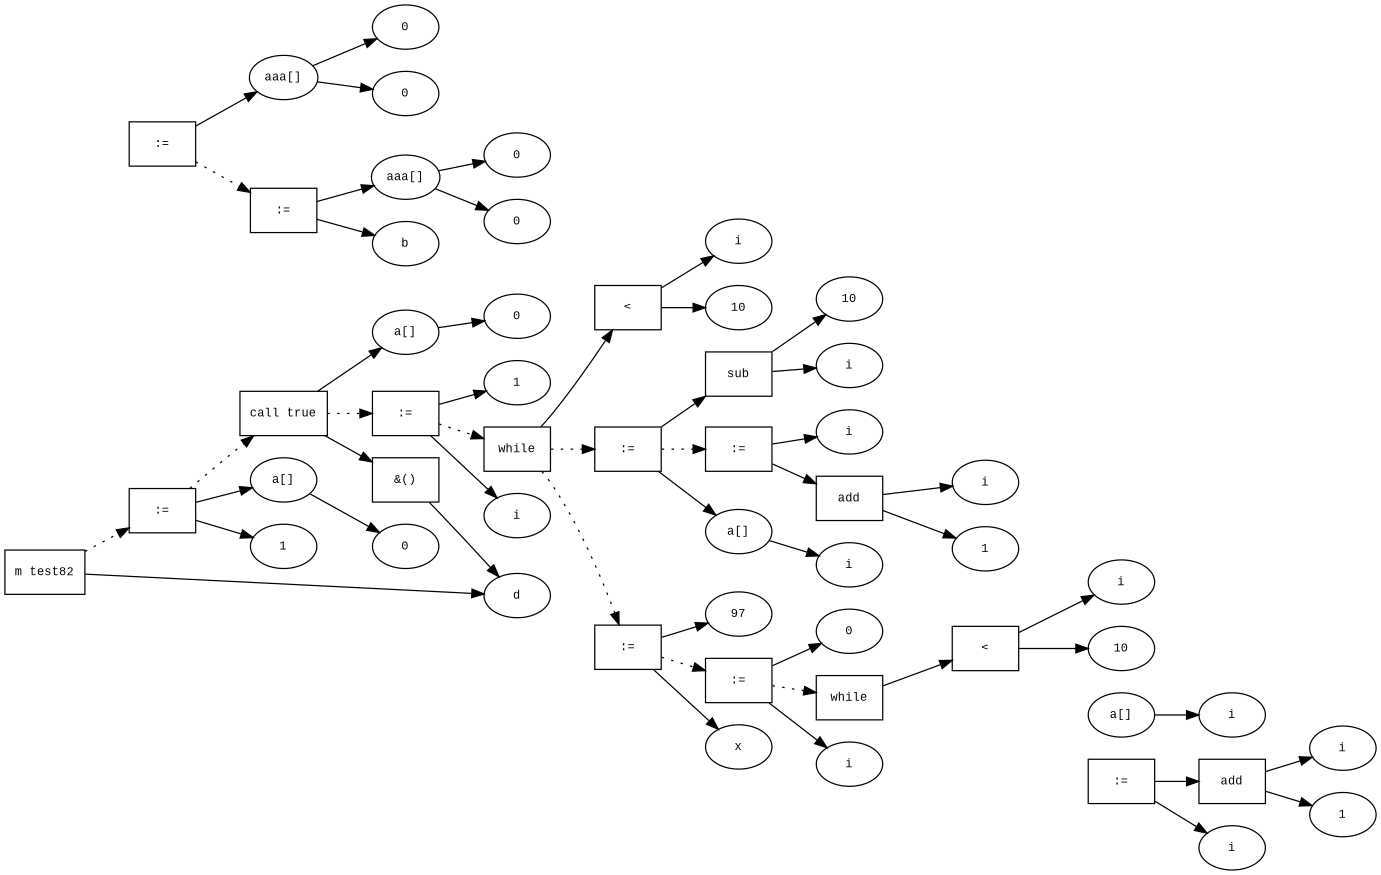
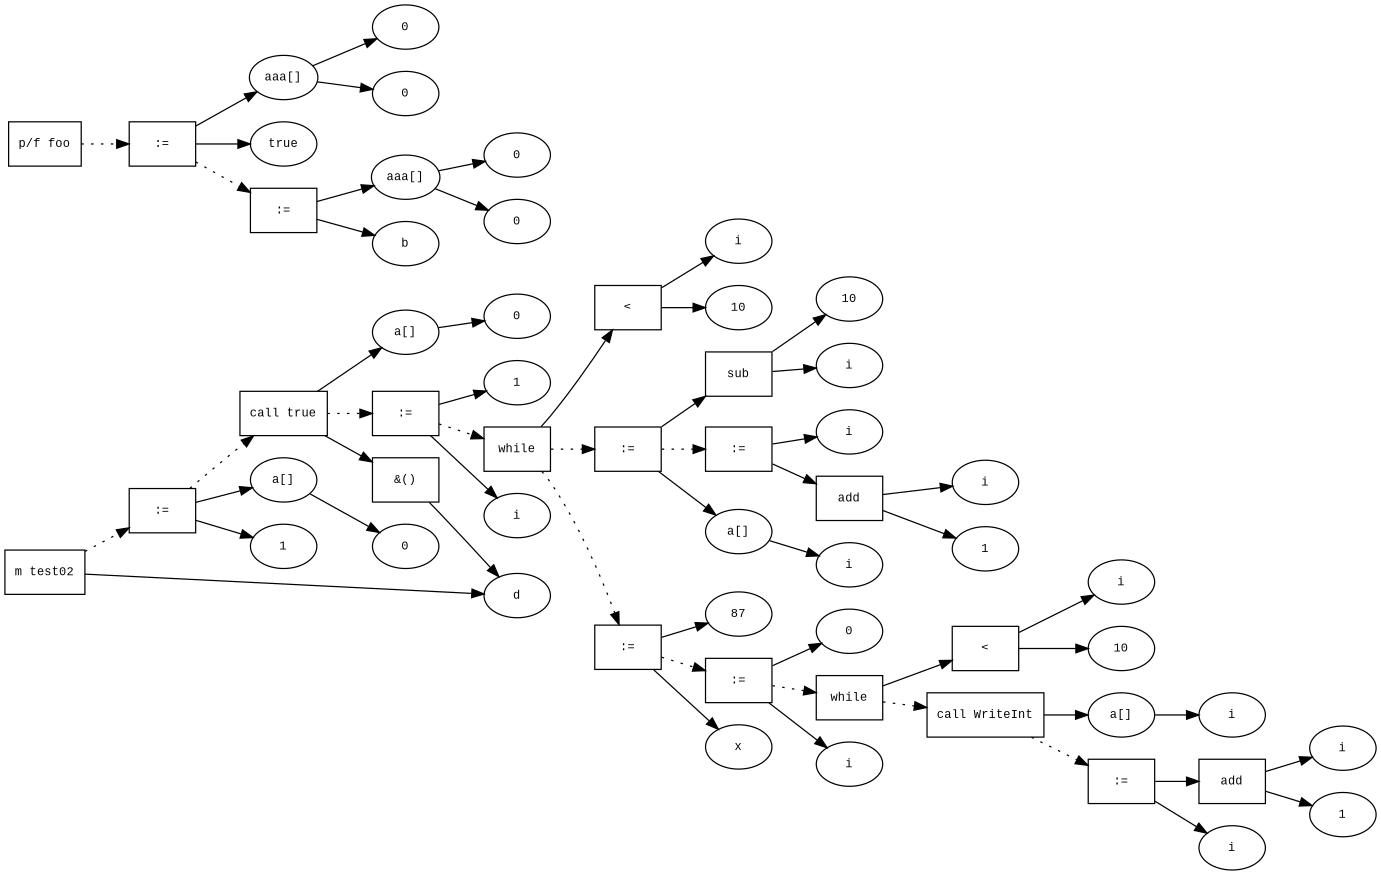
  digraph {
    fontname="Times New Roman"
    fontsize=10
    rankdir=LR
    node [fontname="Courier New" fontsize=10 shape=ellipse]
    edge [fontname="Times New Roman" fontsize=10]
-   n1 [label="m test82" shape=box]
+   n1 [label="m test02" shape=box]
    n2 [label=":=" shape=box]
    n3 [label=d]
    n4 [label="a[]"]
    n5 [label=1]
    n6 [label="call true" shape=box]
+   n7 [label="p/f foo" shape=box]
    n8 [label=":=" shape=box]
    n9 [label=0]
    n10 [label="&()" shape=box]
    n11 [label="a[]"]
    n12 [label=":=" shape=box]
    n13 [label=0]
    n14 [label=i]
    n15 [label=1]
    n16 [label=while shape=box]
    n17 [label="<" shape=box]
    n18 [label=":=" shape=box]
    n19 [label=":=" shape=box]
    n20 [label=i]
    n21 [label=10]
    n22 [label="a[]"]
    n23 [label=sub shape=box]
    n24 [label=":=" shape=box]
    n25 [label=x]
-   n26 [label=97]
+   n26 [label=87]
    n27 [label=":=" shape=box]
    n28 [label=i]
    n29 [label=10]
    n30 [label=i]
    n31 [label=i]
    n32 [label=add shape=box]
    n33 [label=i]
    n34 [label=1]
    n35 [label=i]
    n36 [label=0]
    n37 [label=while shape=box]
    n38 [label="<" shape=box]
+   n39 [label="call WriteInt" shape=box]
    n40 [label=i]
    n41 [label=10]
    n42 [label="a[]"]
    n43 [label=":=" shape=box]
    n44 [label=i]
    n45 [label=i]
    n46 [label=add shape=box]
    n47 [label=i]
    n48 [label=1]
    n49 [label="aaa[]"]
+   n50 [label=true]
    n51 [label=":=" shape=box]
    n52 [label=0]
    n53 [label=0]
    n54 [label="aaa[]"]
    n55 [label=b]
    n56 [label=0]
    n57 [label=0]
    n1 -> n2 [style=dotted]
    n1 -> n3
    n2 -> n4
    n2 -> n5
    n2 -> n6 [style=dotted]
    n4 -> n9
    n6 -> n10
    n6 -> n11
    n6 -> n12 [style=dotted]
+   n7 -> n8 [style=dotted]
    n8 -> n49
+   n8 -> n50
    n8 -> n51 [style=dotted]
    n10 -> n3
    n11 -> n13
    n12 -> n14
    n12 -> n15
    n12 -> n16 [style=dotted]
    n16 -> n17
    n16 -> n18 [style=dotted]
    n16 -> n19 [style=dotted]
    n17 -> n20
    n17 -> n21
    n18 -> n22
    n18 -> n23
    n18 -> n24 [style=dotted]
    n19 -> n25
    n19 -> n26
    n19 -> n27 [style=dotted]
    n22 -> n28
    n23 -> n29
    n23 -> n30
    n24 -> n31
    n24 -> n32
    n27 -> n35
    n27 -> n36
    n27 -> n37 [style=dotted]
    n32 -> n33
    n32 -> n34
    n37 -> n38
+   n37 -> n39 [style=dotted]
    n38 -> n40
    n38 -> n41
+   n39 -> n42
+   n39 -> n43 [style=dotted]
    n42 -> n44
    n43 -> n45
    n43 -> n46
    n46 -> n47
    n46 -> n48
    n49 -> n52
    n49 -> n53
    n51 -> n54
    n51 -> n55
    n54 -> n56
    n54 -> n57
  }
